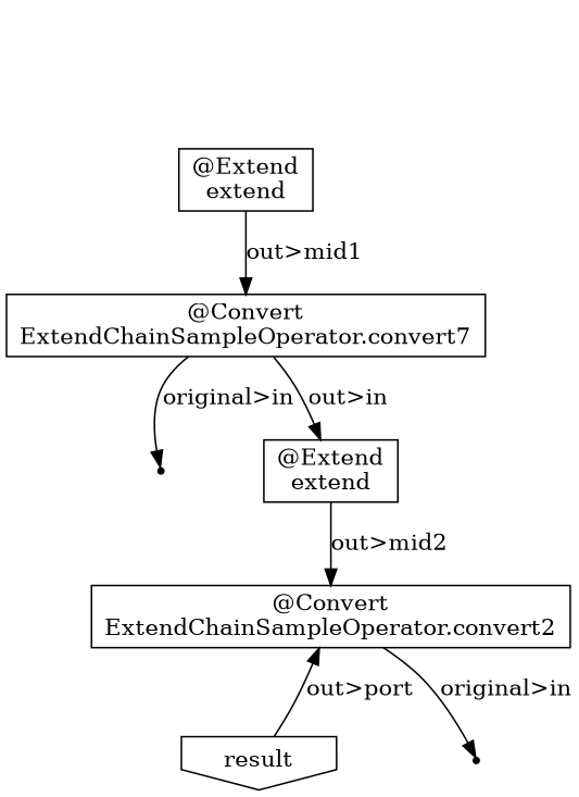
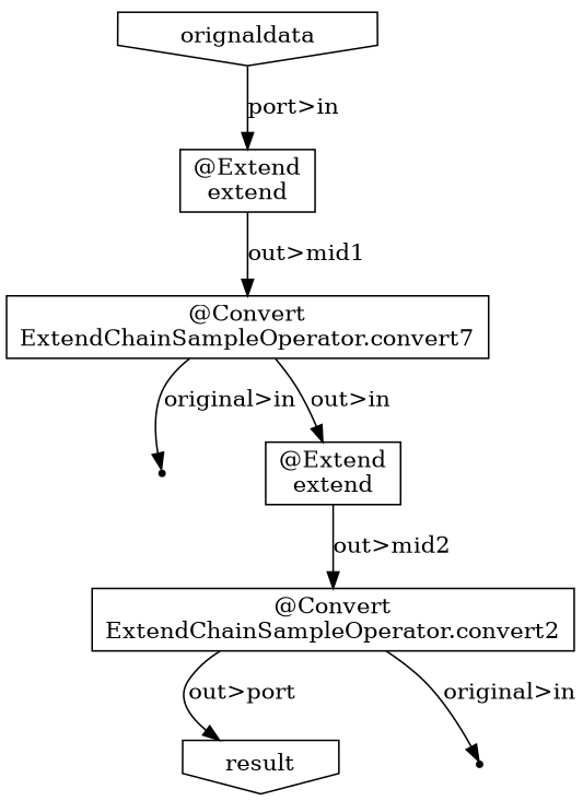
  digraph {
    node [shape=box]
    n1 [label="@Extend\nextend"]
    n2 [label="@Convert\nExtendChainSampleOperator.convert7"]
    "8be70f45-2252-4c80-ad96-d7ce3ef59361" [shape=point]
    n4 [label="@Extend\nextend"]
    n5 [label="@Convert\nExtendChainSampleOperator.convert2"]
    n6 [label=result shape=invhouse]
    "c3c8f08c-6bac-493d-9cbf-02c6b19da7eb" [shape=point]
+   n8 [label=orignaldata shape=invhouse]
    n1 -> n2 [label="out>mid1"]
    n2 -> "8be70f45-2252-4c80-ad96-d7ce3ef59361" [label="original>in"]
    n2 -> n4 [label="out>in"]
    n4 -> n5 [label="out>mid2"]
-   n6 -> n5 [label="out>port"]
+   n5 -> n6 [label="out>port"]
    n5 -> "c3c8f08c-6bac-493d-9cbf-02c6b19da7eb" [label="original>in"]
+   n8 -> n1 [label="port>in"]
  }
